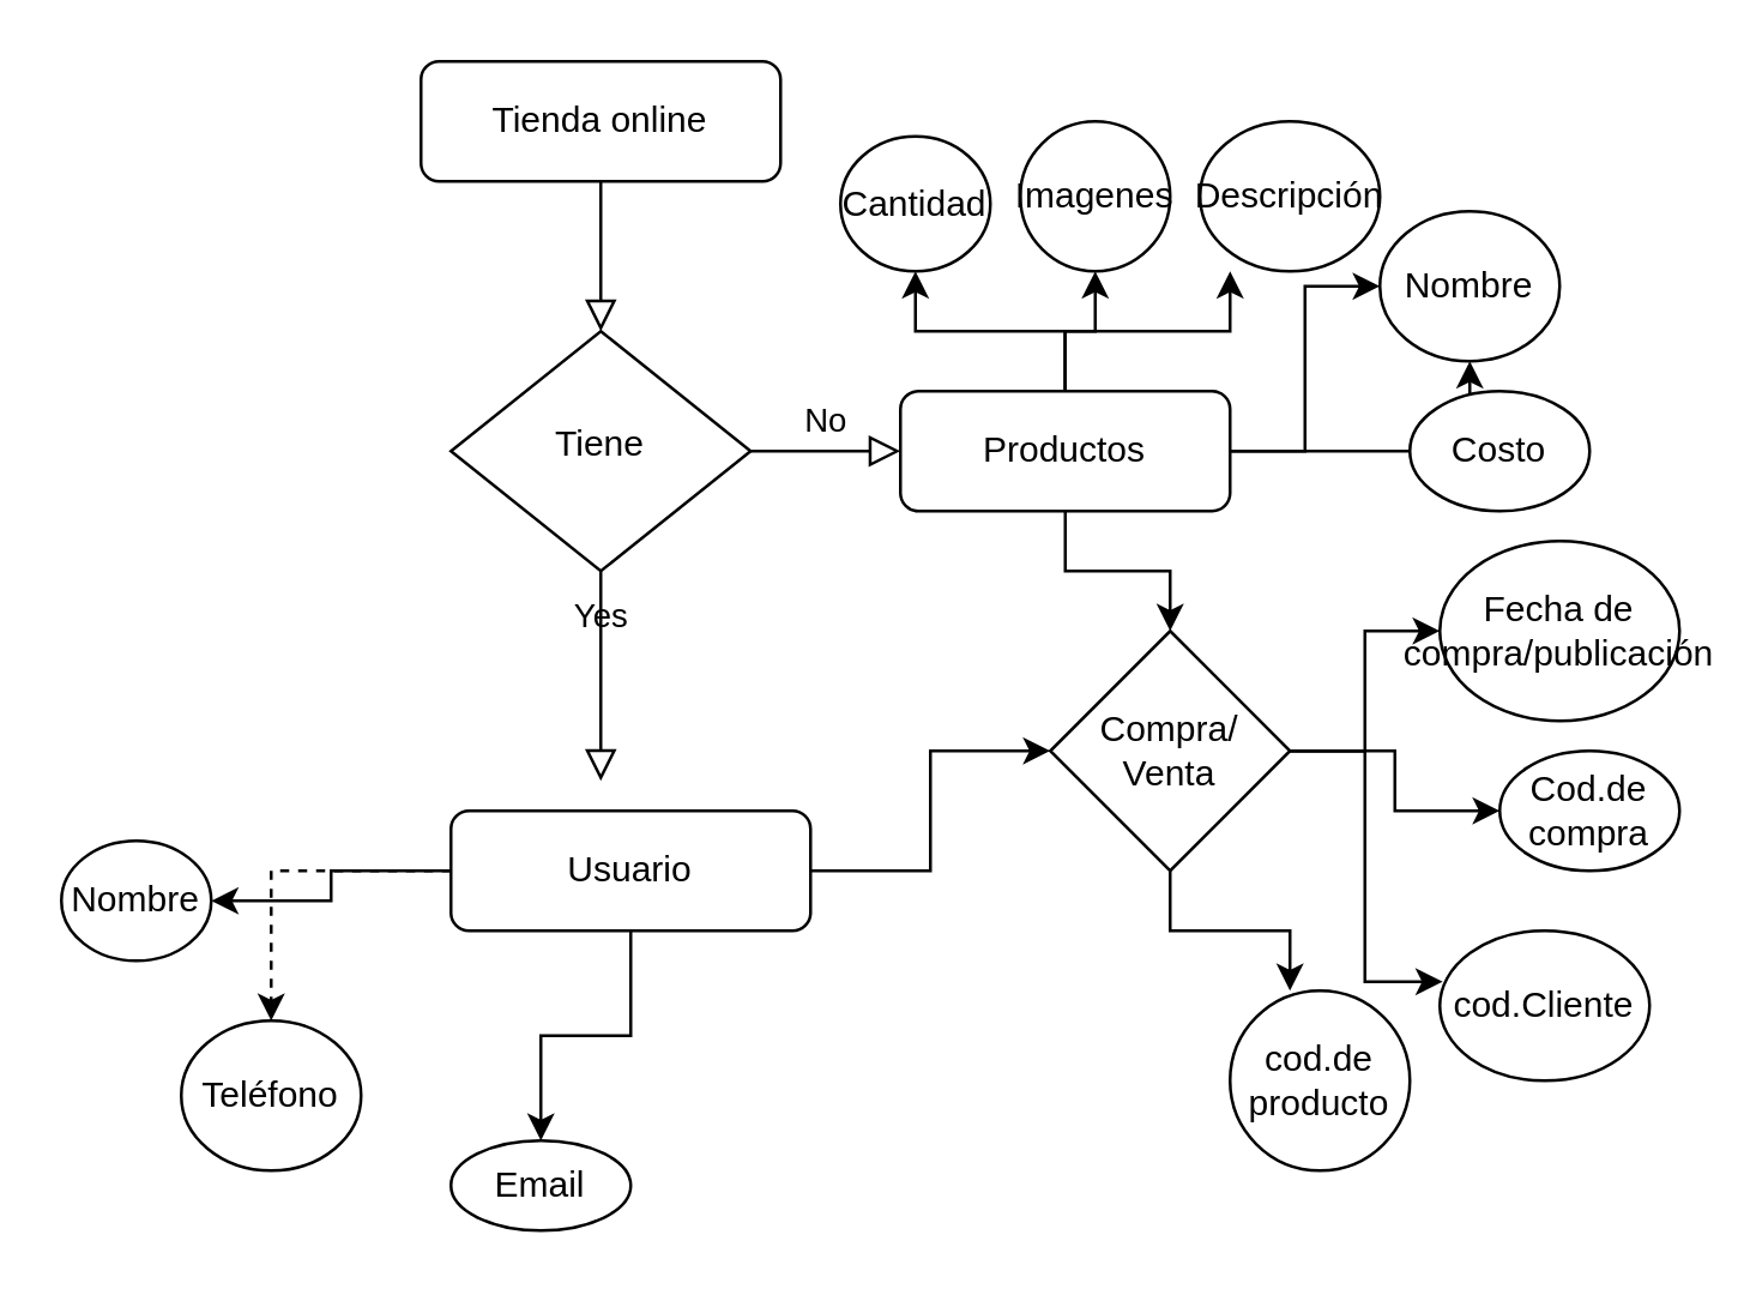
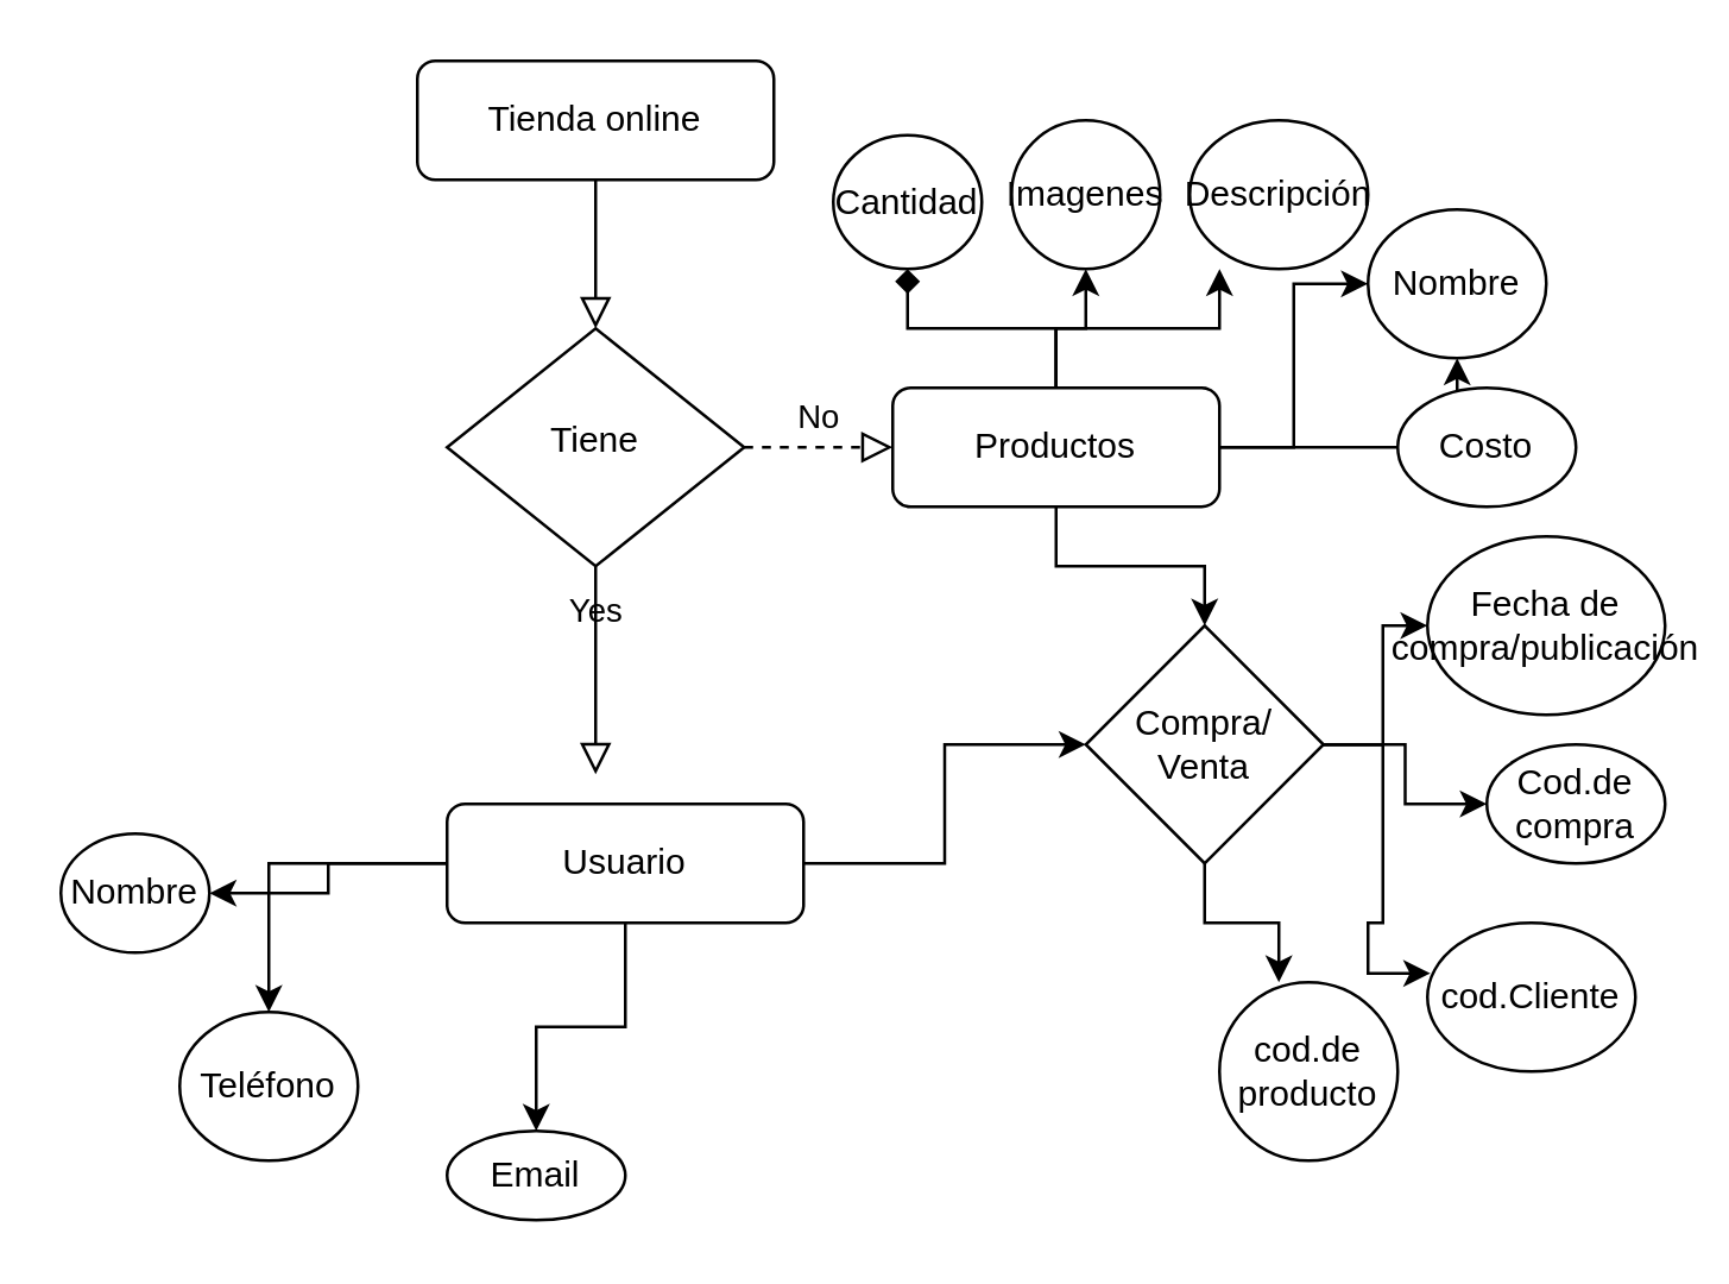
  <mxCell id="0" />
  <mxCell id="1" parent="0" />
  <mxCell id="2" value="" style="rounded=0;html=1;jettySize=auto;orthogonalLoop=1;fontSize=11;endArrow=block;endFill=0;endSize=8;strokeWidth=1;shadow=0;labelBackgroundColor=none;edgeStyle=orthogonalEdgeStyle;" parent="1" source="3" target="6" edge="1"><mxGeometry relative="1" as="geometry" /></mxCell>
  <mxCell id="3" value="Tienda online" style="rounded=1;whiteSpace=wrap;html=1;fontSize=12;glass=0;strokeWidth=1;shadow=0;" parent="1" vertex="1"><mxGeometry x="140" y="20" width="120" height="40" as="geometry" /></mxCell>
  <mxCell id="4" value="Yes" style="rounded=0;html=1;jettySize=auto;orthogonalLoop=1;fontSize=11;endArrow=block;endFill=0;endSize=8;strokeWidth=1;shadow=0;labelBackgroundColor=none;edgeStyle=orthogonalEdgeStyle;" parent="1" source="6" edge="1"><mxGeometry y="20" relative="1" as="geometry"><mxPoint as="offset" /><mxPoint x="200" y="260" as="targetPoint" /></mxGeometry></mxCell>
- <mxCell id="5" value="No" style="edgeStyle=orthogonalEdgeStyle;rounded=0;html=1;jettySize=auto;orthogonalLoop=1;fontSize=11;endArrow=block;endFill=0;endSize=8;strokeWidth=1;shadow=0;labelBackgroundColor=none;" parent="1" source="6" target="13" edge="1"><mxGeometry y="10" relative="1" as="geometry"><mxPoint as="offset" /></mxGeometry></mxCell>
+ <mxCell id="5" value="No" style="edgeStyle=orthogonalEdgeStyle;rounded=0;html=1;jettySize=auto;orthogonalLoop=1;fontSize=11;endArrow=block;endFill=0;endSize=8;strokeWidth=1;shadow=0;labelBackgroundColor=none;dashed=1;" parent="1" source="6" target="13" edge="1"><mxGeometry y="10" relative="1" as="geometry"><mxPoint as="offset" /></mxGeometry></mxCell>
  <mxCell id="6" value="Tiene" style="rhombus;whiteSpace=wrap;html=1;shadow=0;fontFamily=Helvetica;fontSize=12;align=center;strokeWidth=1;spacing=6;spacingTop=-4;" parent="1" vertex="1"><mxGeometry x="150" y="110" width="100" height="80" as="geometry" /></mxCell>
  <mxCell id="7" value="" style="edgeStyle=orthogonalEdgeStyle;rounded=0;orthogonalLoop=1;jettySize=auto;html=1;" edge="1" parent="1" source="13" target="23"><mxGeometry relative="1" as="geometry" /></mxCell>
- <mxCell id="8" value="" style="edgeStyle=orthogonalEdgeStyle;rounded=0;orthogonalLoop=1;jettySize=auto;html=1;" edge="1" parent="1" source="13" target="28"><mxGeometry relative="1" as="geometry" /></mxCell>
+ <mxCell id="8" value="" style="edgeStyle=orthogonalEdgeStyle;rounded=0;orthogonalLoop=1;jettySize=auto;html=1;endArrow=diamond;" edge="1" parent="1" source="13" target="28"><mxGeometry relative="1" as="geometry" /></mxCell>
  <mxCell id="9" value="" style="edgeStyle=orthogonalEdgeStyle;rounded=0;orthogonalLoop=1;jettySize=auto;html=1;" edge="1" parent="1" source="13" target="25"><mxGeometry relative="1" as="geometry" /></mxCell>
  <mxCell id="10" style="edgeStyle=orthogonalEdgeStyle;rounded=0;orthogonalLoop=1;jettySize=auto;html=1;entryX=0.5;entryY=1;entryDx=0;entryDy=0;" edge="1" parent="1" source="13" target="27"><mxGeometry relative="1" as="geometry" /></mxCell>
  <mxCell id="11" style="edgeStyle=orthogonalEdgeStyle;rounded=0;orthogonalLoop=1;jettySize=auto;html=1;entryX=0.167;entryY=1;entryDx=0;entryDy=0;entryPerimeter=0;" edge="1" parent="1" source="13" target="26"><mxGeometry relative="1" as="geometry" /></mxCell>
  <mxCell id="12" style="edgeStyle=orthogonalEdgeStyle;rounded=0;orthogonalLoop=1;jettySize=auto;html=1;entryX=0;entryY=0.5;entryDx=0;entryDy=0;" edge="1" parent="1" source="13" target="25"><mxGeometry relative="1" as="geometry" /></mxCell>
  <mxCell id="13" value="Productos" style="rounded=1;whiteSpace=wrap;html=1;fontSize=12;glass=0;strokeWidth=1;shadow=0;" parent="1" vertex="1"><mxGeometry x="300" y="130" width="110" height="40" as="geometry" /></mxCell>
  <mxCell id="14" value="" style="edgeStyle=orthogonalEdgeStyle;rounded=0;orthogonalLoop=1;jettySize=auto;html=1;" edge="1" parent="1" source="18" target="23"><mxGeometry relative="1" as="geometry" /></mxCell>
  <mxCell id="15" value="" style="edgeStyle=orthogonalEdgeStyle;rounded=0;orthogonalLoop=1;jettySize=auto;html=1;" edge="1" parent="1" source="18" target="33"><mxGeometry relative="1" as="geometry" /></mxCell>
  <mxCell id="16" value="" style="edgeStyle=orthogonalEdgeStyle;rounded=0;orthogonalLoop=1;jettySize=auto;html=1;" edge="1" parent="1" source="18" target="34"><mxGeometry relative="1" as="geometry" /></mxCell>
- <mxCell id="17" style="edgeStyle=orthogonalEdgeStyle;rounded=0;orthogonalLoop=1;jettySize=auto;html=1;dashed=1;" edge="1" parent="1" source="18" target="35"><mxGeometry relative="1" as="geometry"><mxPoint x="120" y="380" as="targetPoint" /></mxGeometry></mxCell>
+ <mxCell id="17" style="edgeStyle=orthogonalEdgeStyle;rounded=0;orthogonalLoop=1;jettySize=auto;html=1;" edge="1" parent="1" source="18" target="35"><mxGeometry relative="1" as="geometry"><mxPoint x="120" y="380" as="targetPoint" /></mxGeometry></mxCell>
  <mxCell id="18" value="Usuario" style="rounded=1;whiteSpace=wrap;html=1;fontSize=12;glass=0;strokeWidth=1;shadow=0;" parent="1" vertex="1"><mxGeometry x="150" y="270" width="120" height="40" as="geometry" /></mxCell>
  <mxCell id="19" value="" style="edgeStyle=orthogonalEdgeStyle;rounded=0;orthogonalLoop=1;jettySize=auto;html=1;" edge="1" parent="1" source="23" target="30"><mxGeometry relative="1" as="geometry" /></mxCell>
  <mxCell id="20" style="edgeStyle=orthogonalEdgeStyle;rounded=0;orthogonalLoop=1;jettySize=auto;html=1;" edge="1" parent="1" source="23" target="29"><mxGeometry relative="1" as="geometry" /></mxCell>
  <mxCell id="21" style="edgeStyle=orthogonalEdgeStyle;rounded=0;orthogonalLoop=1;jettySize=auto;html=1;entryX=0.333;entryY=0;entryDx=0;entryDy=0;entryPerimeter=0;" edge="1" parent="1" source="23" target="32"><mxGeometry relative="1" as="geometry" /></mxCell>
  <mxCell id="22" style="edgeStyle=orthogonalEdgeStyle;rounded=0;orthogonalLoop=1;jettySize=auto;html=1;entryX=0.014;entryY=0.34;entryDx=0;entryDy=0;entryPerimeter=0;" edge="1" parent="1" source="23" target="31"><mxGeometry relative="1" as="geometry" /></mxCell>
- <mxCell id="23" value="Compra/&lt;br&gt;Venta" style="rhombus;whiteSpace=wrap;html=1;" vertex="1" parent="1"><mxGeometry x="350" y="210" width="80" height="80" as="geometry" /></mxCell>
+ <mxCell id="23" value="Compra/&lt;br&gt;Venta" style="rhombus;whiteSpace=wrap;html=1;" vertex="1" parent="1"><mxGeometry x="365" y="210" width="80" height="80" as="geometry" /></mxCell>
  <mxCell id="24" value="Costo" style="ellipse;whiteSpace=wrap;html=1;rounded=1;shadow=0;strokeWidth=1;glass=0;" vertex="1" parent="1"><mxGeometry x="470" y="130" width="60" height="40" as="geometry" /></mxCell>
  <mxCell id="25" value="Nombre" style="ellipse;whiteSpace=wrap;html=1;" vertex="1" parent="1"><mxGeometry x="460" y="70" width="60" height="50" as="geometry" /></mxCell>
  <mxCell id="26" value="Descripción" style="ellipse;whiteSpace=wrap;html=1;" vertex="1" parent="1"><mxGeometry x="400" y="40" width="60" height="50" as="geometry" /></mxCell>
  <mxCell id="27" value="Imagenes" style="ellipse;whiteSpace=wrap;html=1;" vertex="1" parent="1"><mxGeometry x="340" y="40" width="50" height="50" as="geometry" /></mxCell>
  <mxCell id="28" value="Cantidad" style="ellipse;whiteSpace=wrap;html=1;" vertex="1" parent="1"><mxGeometry x="280" y="45" width="50" height="45" as="geometry" /></mxCell>
  <mxCell id="29" value="Fecha de compra/publicación" style="ellipse;whiteSpace=wrap;html=1;" vertex="1" parent="1"><mxGeometry x="480" y="180" width="80" height="60" as="geometry" /></mxCell>
  <mxCell id="30" value="Cod.de compra" style="ellipse;whiteSpace=wrap;html=1;" vertex="1" parent="1"><mxGeometry x="500" y="250" width="60" height="40" as="geometry" /></mxCell>
  <mxCell id="31" value="cod.Cliente" style="ellipse;whiteSpace=wrap;html=1;" vertex="1" parent="1"><mxGeometry x="480" y="310" width="70" height="50" as="geometry" /></mxCell>
  <mxCell id="32" value="cod.de producto" style="ellipse;whiteSpace=wrap;html=1;" vertex="1" parent="1"><mxGeometry x="410" y="330" width="60" height="60" as="geometry" /></mxCell>
  <mxCell id="33" value="Email" style="ellipse;whiteSpace=wrap;html=1;rounded=1;shadow=0;strokeWidth=1;glass=0;" vertex="1" parent="1"><mxGeometry x="150" y="380" width="60" height="30" as="geometry" /></mxCell>
  <mxCell id="34" value="Nombre&lt;br&gt;" style="ellipse;whiteSpace=wrap;html=1;rounded=1;shadow=0;strokeWidth=1;glass=0;" vertex="1" parent="1"><mxGeometry x="20" y="280" width="50" height="40" as="geometry" /></mxCell>
  <mxCell id="35" value="Teléfono" style="ellipse;whiteSpace=wrap;html=1;" vertex="1" parent="1"><mxGeometry x="60" y="340" width="60" height="50" as="geometry" /></mxCell>
